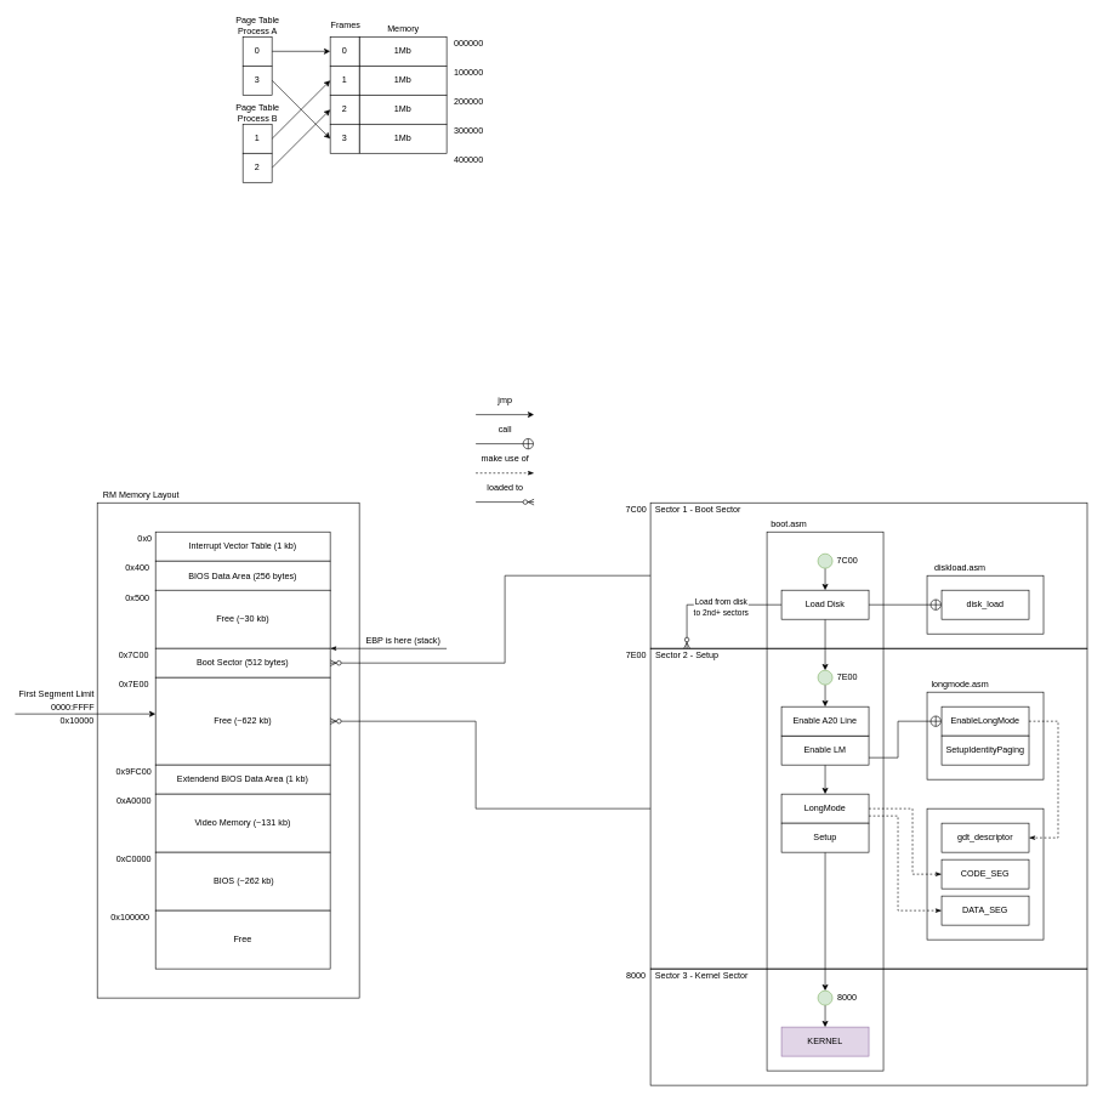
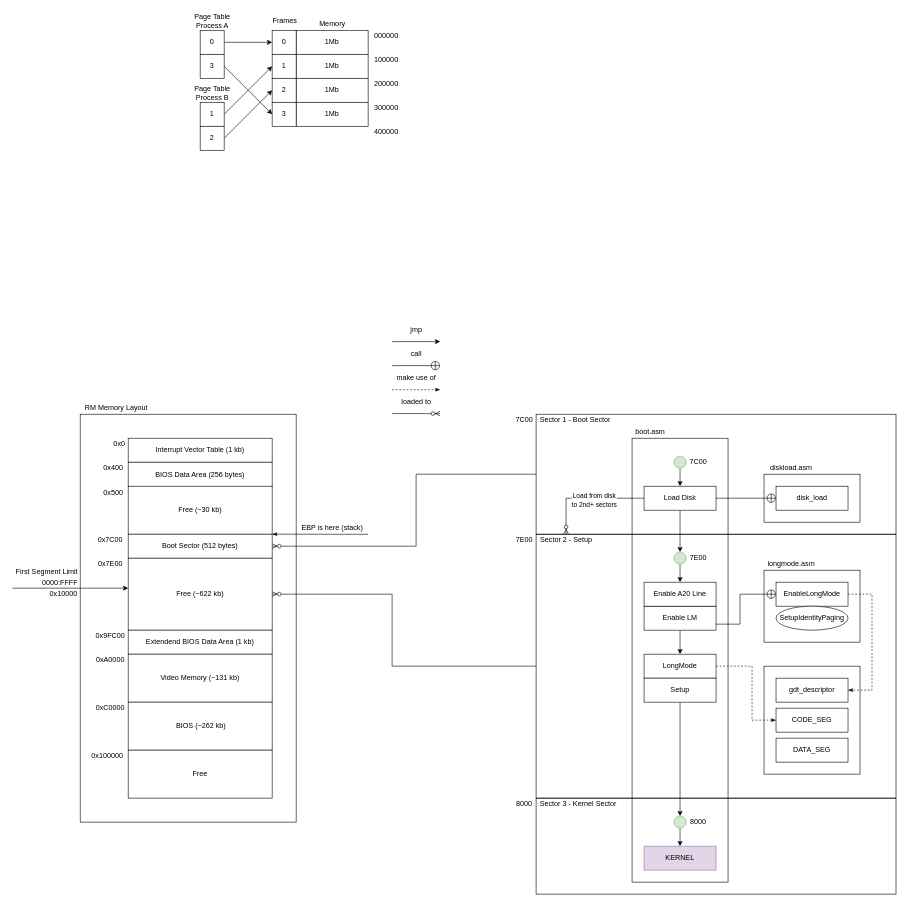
  <mxCell id="0" />
  <mxCell id="1" parent="0" />
  <mxCell id="2" value="" style="whiteSpace=wrap;html=1;fillColor=none;" parent="1" vertex="1"><mxGeometry x="893" y="1330" width="600" height="160" as="geometry" /></mxCell>
  <mxCell id="3" style="rounded=0;orthogonalLoop=1;jettySize=auto;html=1;exitX=0;exitY=0.5;exitDx=0;exitDy=0;entryX=1;entryY=0.5;entryDx=0;entryDy=0;endArrow=ERzeroToMany;endFill=1;edgeStyle=orthogonalEdgeStyle;" parent="1" source="4" target="48" edge="1"><mxGeometry relative="1" as="geometry"><Array as="points"><mxPoint x="653" y="1110" /><mxPoint x="653" y="990" /></Array></mxGeometry></mxCell>
  <mxCell id="4" value="" style="whiteSpace=wrap;html=1;fillColor=none;" parent="1" vertex="1"><mxGeometry x="893" y="890" width="600" height="440" as="geometry" /></mxCell>
  <mxCell id="5" style="rounded=0;orthogonalLoop=1;jettySize=auto;html=1;exitX=0;exitY=0.5;exitDx=0;exitDy=0;entryX=1;entryY=0.5;entryDx=0;entryDy=0;endArrow=ERzeroToMany;endFill=1;edgeStyle=orthogonalEdgeStyle;" parent="1" source="6" target="47" edge="1"><mxGeometry relative="1" as="geometry"><Array as="points"><mxPoint x="693" y="790" /><mxPoint x="693" y="910" /></Array></mxGeometry></mxCell>
  <mxCell id="6" value="" style="whiteSpace=wrap;html=1;fillColor=none;" parent="1" vertex="1"><mxGeometry x="893" y="690" width="600" height="200" as="geometry" /></mxCell>
  <mxCell id="7" value="" style="whiteSpace=wrap;html=1;fillColor=none;" parent="1" vertex="1"><mxGeometry x="1053" y="730" width="160" height="740" as="geometry" /></mxCell>
  <mxCell id="8" value="boot.asm" style="text;html=1;align=center;verticalAlign=middle;resizable=0;points=[];autosize=1;" parent="1" vertex="1"><mxGeometry x="1053" y="710" width="60" height="20" as="geometry" /></mxCell>
  <mxCell id="9" style="edgeStyle=orthogonalEdgeStyle;rounded=0;orthogonalLoop=1;jettySize=auto;html=1;exitX=1;exitY=0.5;exitDx=0;exitDy=0;startArrow=none;startFill=0;endArrow=circlePlus;endFill=0;entryX=0;entryY=0.5;entryDx=0;entryDy=0;" parent="1" source="13" target="18" edge="1"><mxGeometry relative="1" as="geometry" /></mxCell>
  <mxCell id="10" style="edgeStyle=orthogonalEdgeStyle;rounded=0;orthogonalLoop=1;jettySize=auto;html=1;exitX=0;exitY=0.5;exitDx=0;exitDy=0;entryX=0.5;entryY=0;entryDx=0;entryDy=0;entryPerimeter=0;endArrow=ERzeroToMany;endFill=1;" parent="1" source="13" target="20" edge="1"><mxGeometry relative="1" as="geometry" /></mxCell>
  <mxCell id="11" value="Load from disk&lt;br&gt;to 2nd+ sectors" style="edgeLabel;html=1;align=center;verticalAlign=middle;resizable=0;points=[];" parent="10" vertex="1" connectable="0"><mxGeometry x="-0.111" y="3" relative="1" as="geometry"><mxPoint as="offset" /></mxGeometry></mxCell>
  <mxCell id="12" style="edgeStyle=orthogonalEdgeStyle;rounded=0;orthogonalLoop=1;jettySize=auto;html=1;exitX=0.5;exitY=1;exitDx=0;exitDy=0;entryX=0.5;entryY=0;entryDx=0;entryDy=0;" parent="1" source="13" target="81" edge="1"><mxGeometry relative="1" as="geometry" /></mxCell>
  <mxCell id="13" value="Load Disk" style="whiteSpace=wrap;html=1;" parent="1" vertex="1"><mxGeometry x="1073" width="120" height="40" as="geometry" y="810" /></mxCell>
  <mxCell id="14" value="KERNEL" style="whiteSpace=wrap;html=1;fillColor=#e1d5e7;strokeColor=#9673a6;" parent="1" vertex="1"><mxGeometry x="1073" y="1410" width="120" height="40" as="geometry" /></mxCell>
  <mxCell id="15" value="" style="group" parent="1" vertex="1" connectable="0"><mxGeometry x="1293" y="770" width="160" height="120" as="geometry" /></mxCell>
  <mxCell id="16" value="" style="whiteSpace=wrap;html=1;fillColor=none;" parent="15" vertex="1"><mxGeometry x="-20" y="20" width="160" height="80" as="geometry" /></mxCell>
  <mxCell id="17" value="diskload.asm" style="text;html=1;align=center;verticalAlign=middle;resizable=0;points=[];autosize=1;" parent="15" vertex="1"><mxGeometry x="-20" width="90" height="20" as="geometry" /></mxCell>
  <mxCell id="18" value="disk_load" style="whiteSpace=wrap;html=1;" parent="15" vertex="1"><mxGeometry y="40" width="120" height="40" as="geometry" /></mxCell>
  <mxCell id="19" value="Sector 1 - Boot Sector" style="text;html=1;align=center;verticalAlign=middle;resizable=0;points=[];autosize=1;" parent="1" vertex="1"><mxGeometry x="893" y="690" width="130" height="20" as="geometry" /></mxCell>
  <mxCell id="20" value="Sector 2 - Setup" style="text;html=1;align=center;verticalAlign=middle;resizable=0;points=[];autosize=1;" parent="1" vertex="1"><mxGeometry x="893" y="890" width="100" height="20" as="geometry" /></mxCell>
  <mxCell id="21" style="edgeStyle=orthogonalEdgeStyle;rounded=0;orthogonalLoop=1;jettySize=auto;html=1;exitX=0.5;exitY=1;exitDx=0;exitDy=0;entryX=0.5;entryY=0;entryDx=0;entryDy=0;" parent="1" source="23" target="30" edge="1"><mxGeometry relative="1" as="geometry" /></mxCell>
  <mxCell id="22" style="edgeStyle=orthogonalEdgeStyle;rounded=0;orthogonalLoop=1;jettySize=auto;html=1;exitX=1;exitY=0.75;exitDx=0;exitDy=0;entryX=0;entryY=0.5;entryDx=0;entryDy=0;endFill=0;endArrow=circlePlus;startFill=0;" parent="1" source="23" target="72" edge="1"><mxGeometry relative="1" as="geometry"><Array as="points"><mxPoint x="1233" y="1040" /><mxPoint x="1233" y="990" /><mxPoint x="1293" y="990" /></Array></mxGeometry></mxCell>
  <mxCell id="23" value="Enable LM" style="whiteSpace=wrap;html=1;" parent="1" vertex="1"><mxGeometry x="1073" y="1010" width="120" height="40" as="geometry" /></mxCell>
  <mxCell id="24" value="" style="whiteSpace=wrap;html=1;fillColor=none;" parent="1" vertex="1"><mxGeometry x="1273" y="1110" width="160" height="180" as="geometry" /></mxCell>
  <mxCell id="25" value="gdt_descriptor" style="whiteSpace=wrap;html=1;" parent="1" vertex="1"><mxGeometry x="1293" y="1130" width="120" height="40" as="geometry" /></mxCell>
  <mxCell id="26" value="CODE_SEG" style="whiteSpace=wrap;html=1;" parent="1" vertex="1"><mxGeometry x="1293" y="1180" width="120" height="40" as="geometry" /></mxCell>
  <mxCell id="27" value="DATA_SEG" style="whiteSpace=wrap;html=1;" parent="1" vertex="1"><mxGeometry x="1293" y="1230" width="120" height="40" as="geometry" /></mxCell>
  <mxCell id="28" style="edgeStyle=orthogonalEdgeStyle;rounded=0;orthogonalLoop=1;jettySize=auto;html=1;exitX=1;exitY=0.5;exitDx=0;exitDy=0;entryX=0;entryY=0.5;entryDx=0;entryDy=0;dashed=1;endFill=1;endArrow=classicThin;" parent="1" source="30" target="26" edge="1"><mxGeometry relative="1" as="geometry"><Array as="points"><mxPoint x="1253" y="1110" /><mxPoint x="1253" y="1200" /></Array></mxGeometry></mxCell>
- <mxCell id="29" style="edgeStyle=orthogonalEdgeStyle;rounded=0;orthogonalLoop=1;jettySize=auto;html=1;exitX=1;exitY=0.75;exitDx=0;exitDy=0;entryX=0;entryY=0.5;entryDx=0;entryDy=0;dashed=1;endFill=1;endArrow=classicThin;" parent="1" source="30" target="27" edge="1"><mxGeometry relative="1" as="geometry"><Array as="points"><mxPoint x="1233" y="1120" /><mxPoint x="1233" y="1250" /></Array></mxGeometry></mxCell>
  <mxCell id="30" value="LongMode" style="whiteSpace=wrap;html=1;" parent="1" vertex="1"><mxGeometry x="1073" y="1090" width="120" height="40" as="geometry" /></mxCell>
  <mxCell id="31" style="edgeStyle=orthogonalEdgeStyle;rounded=0;orthogonalLoop=1;jettySize=auto;html=1;exitX=0.5;exitY=1;exitDx=0;exitDy=0;entryX=0.5;entryY=0;entryDx=0;entryDy=0;" parent="1" source="32" target="13" edge="1"><mxGeometry relative="1" as="geometry" /></mxCell>
  <mxCell id="32" value="" style="ellipse;whiteSpace=wrap;html=1;aspect=fixed;fillColor=#d5e8d4;strokeColor=#82b366;" parent="1" vertex="1"><mxGeometry x="1123" y="760" width="20" height="20" as="geometry" /></mxCell>
  <mxCell id="33" value="Enable A20 Line" style="whiteSpace=wrap;html=1;" parent="1" vertex="1"><mxGeometry x="1073" y="970" width="120" height="40" as="geometry" /></mxCell>
  <mxCell id="34" style="edgeStyle=orthogonalEdgeStyle;rounded=0;orthogonalLoop=1;jettySize=auto;html=1;startArrow=none;startFill=0;endArrow=circlePlus;endFill=0;" parent="1" edge="1"><mxGeometry relative="1" as="geometry"><mxPoint x="653" y="609" as="sourcePoint" /><mxPoint x="733" y="609" as="targetPoint" /></mxGeometry></mxCell>
  <mxCell id="35" value="call" style="text;html=1;align=center;verticalAlign=middle;resizable=0;points=[];autosize=1;" parent="1" vertex="1"><mxGeometry x="678" y="579" width="30" height="20" as="geometry" /></mxCell>
  <mxCell id="36" style="edgeStyle=orthogonalEdgeStyle;rounded=0;orthogonalLoop=1;jettySize=auto;html=1;startArrow=none;endArrow=classic;" parent="1" edge="1"><mxGeometry relative="1" as="geometry"><mxPoint x="653" y="569" as="sourcePoint" /><mxPoint x="733" y="569" as="targetPoint" /></mxGeometry></mxCell>
  <mxCell id="37" value="jmp" style="text;html=1;align=center;verticalAlign=middle;resizable=0;points=[];autosize=1;" parent="1" vertex="1"><mxGeometry x="678" y="539" width="30" height="20" as="geometry" /></mxCell>
  <mxCell id="38" style="edgeStyle=orthogonalEdgeStyle;rounded=0;orthogonalLoop=1;jettySize=auto;html=1;startArrow=none;endArrow=classicThin;dashed=1;endFill=1;" parent="1" edge="1"><mxGeometry relative="1" as="geometry"><mxPoint x="653" y="649.18" as="sourcePoint" /><mxPoint x="733" y="649.18" as="targetPoint" /></mxGeometry></mxCell>
  <mxCell id="39" value="make use of" style="text;html=1;align=center;verticalAlign=middle;resizable=0;points=[];autosize=1;" parent="1" vertex="1"><mxGeometry x="653" y="619.18" width="80" height="20" as="geometry" /></mxCell>
  <mxCell id="40" value="loaded to" style="text;html=1;align=center;verticalAlign=middle;resizable=0;points=[];autosize=1;" parent="1" vertex="1"><mxGeometry x="663" y="659" width="60" height="20" as="geometry" /></mxCell>
  <mxCell id="41" style="edgeStyle=orthogonalEdgeStyle;rounded=0;orthogonalLoop=1;jettySize=auto;html=1;startArrow=none;endArrow=ERzeroToMany;endFill=1;" parent="1" edge="1"><mxGeometry relative="1" as="geometry"><mxPoint x="653" y="689" as="sourcePoint" /><mxPoint x="733" y="689" as="targetPoint" /></mxGeometry></mxCell>
  <mxCell id="42" value="" style="group" parent="1" vertex="1" connectable="0"><mxGeometry x="133" y="670" width="360" height="700" as="geometry" /></mxCell>
  <mxCell id="43" value="" style="rounded=0;whiteSpace=wrap;html=1;fillColor=none;" parent="42" vertex="1"><mxGeometry y="20" width="360" height="680" as="geometry" /></mxCell>
  <mxCell id="44" value="&lt;div&gt;Interrupt Vector Table (1 kb)&lt;/div&gt;" style="rounded=0;whiteSpace=wrap;html=1;" parent="42" vertex="1"><mxGeometry x="80" y="60" width="240" height="40" as="geometry" /></mxCell>
  <mxCell id="45" value="&lt;div&gt;BIOS Data Area (256 bytes)&lt;/div&gt;" style="rounded=0;whiteSpace=wrap;html=1;" parent="42" vertex="1"><mxGeometry x="80" y="100" width="240" height="41" as="geometry" /></mxCell>
  <mxCell id="46" value="Free (~30 kb)" style="rounded=0;whiteSpace=wrap;html=1;" parent="42" vertex="1"><mxGeometry x="80" y="140" width="240" height="80" as="geometry" /></mxCell>
  <mxCell id="47" value="&lt;div&gt;Boot Sector (512 bytes)&lt;/div&gt;" style="rounded=0;whiteSpace=wrap;html=1;" parent="42" vertex="1"><mxGeometry x="80" y="220" width="240" height="40" as="geometry" /></mxCell>
  <mxCell id="48" value="&lt;div&gt;Free (~622 kb)&lt;/div&gt;" style="rounded=0;whiteSpace=wrap;html=1;" parent="42" vertex="1"><mxGeometry x="80" y="260" width="240" height="120" as="geometry" /></mxCell>
  <mxCell id="49" value="&lt;div&gt;Extendend BIOS Data Area (1 kb)&lt;/div&gt;" style="rounded=0;whiteSpace=wrap;html=1;" parent="42" vertex="1"><mxGeometry x="80" y="380" width="240" height="40" as="geometry" /></mxCell>
  <mxCell id="50" value="&lt;div&gt;Video Memory (~131 kb)&lt;/div&gt;" style="rounded=0;whiteSpace=wrap;html=1;" parent="42" vertex="1"><mxGeometry x="80" y="420" width="240" height="80" as="geometry" /></mxCell>
  <mxCell id="51" value="&lt;div&gt;&amp;nbsp;BIOS (~262 kb)&lt;/div&gt;" style="rounded=0;whiteSpace=wrap;html=1;" parent="42" vertex="1"><mxGeometry x="80" y="500" width="240" height="80" as="geometry" /></mxCell>
  <mxCell id="52" value="&lt;div&gt;Free&lt;/div&gt;" style="rounded=0;whiteSpace=wrap;html=1;" parent="42" vertex="1"><mxGeometry x="80" y="580" width="240" height="80" as="geometry" /></mxCell>
  <mxCell id="53" value="0x0" style="text;html=1;align=center;verticalAlign=middle;resizable=0;points=[];autosize=1;" parent="42" vertex="1"><mxGeometry x="50" y="60" width="30" height="20" as="geometry" /></mxCell>
  <mxCell id="54" value="0x400" style="text;html=1;align=center;verticalAlign=middle;resizable=0;points=[];autosize=1;" parent="42" vertex="1"><mxGeometry x="30" y="100" width="50" height="20" as="geometry" /></mxCell>
  <mxCell id="55" value="0x500" style="text;html=1;align=center;verticalAlign=middle;resizable=0;points=[];autosize=1;" parent="42" vertex="1"><mxGeometry x="30" y="141" width="50" height="20" as="geometry" /></mxCell>
  <mxCell id="56" value="0x7C00" style="text;html=1;align=center;verticalAlign=middle;resizable=0;points=[];autosize=1;" parent="42" vertex="1"><mxGeometry x="20" y="220" width="60" height="20" as="geometry" /></mxCell>
  <mxCell id="57" value="0x7E00" style="text;html=1;align=center;verticalAlign=middle;resizable=0;points=[];autosize=1;" parent="42" vertex="1"><mxGeometry x="20" y="260" width="60" height="20" as="geometry" /></mxCell>
  <mxCell id="58" value="0x9FC00" style="text;html=1;align=center;verticalAlign=middle;resizable=0;points=[];autosize=1;" parent="42" vertex="1"><mxGeometry x="20" y="380" width="60" height="20" as="geometry" /></mxCell>
  <mxCell id="59" value="0xA0000" style="text;html=1;align=center;verticalAlign=middle;resizable=0;points=[];autosize=1;" parent="42" vertex="1"><mxGeometry x="20" y="420" width="60" height="20" as="geometry" /></mxCell>
  <mxCell id="60" value="0xC0000" style="text;html=1;align=center;verticalAlign=middle;resizable=0;points=[];autosize=1;" parent="42" vertex="1"><mxGeometry x="20" y="500" width="60" height="20" as="geometry" /></mxCell>
  <mxCell id="61" value="0x100000" style="text;html=1;align=center;verticalAlign=middle;resizable=0;points=[];autosize=1;" parent="42" vertex="1"><mxGeometry x="10" y="580" width="70" height="20" as="geometry" /></mxCell>
  <mxCell id="62" value="RM Memory Layout" style="text;html=1;align=center;verticalAlign=middle;resizable=0;points=[];autosize=1;" parent="42" vertex="1"><mxGeometry width="120" height="20" as="geometry" /></mxCell>
  <mxCell id="63" value="EBP is here (stack)" style="text;html=1;align=center;verticalAlign=middle;resizable=0;points=[];autosize=1;" parent="1" vertex="1"><mxGeometry x="493" y="870" width="120" height="20" as="geometry" /></mxCell>
  <mxCell id="64" value="" style="endArrow=classicThin;html=1;endFill=1;" parent="1" edge="1"><mxGeometry width="50" height="50" relative="1" as="geometry"><mxPoint x="613" y="890.18" as="sourcePoint" /><mxPoint x="453" y="890" as="targetPoint" /></mxGeometry></mxCell>
  <mxCell id="65" value="0x10000" style="text;html=1;align=center;verticalAlign=middle;resizable=0;points=[];autosize=1;" parent="1" vertex="1"><mxGeometry x="77" y="981" width="56" height="18" as="geometry" /></mxCell>
  <mxCell id="66" value="" style="endArrow=classic;html=1;entryX=0;entryY=0.75;entryDx=0;entryDy=0;" parent="1" edge="1"><mxGeometry width="50" height="50" relative="1" as="geometry"><mxPoint x="20" y="980" as="sourcePoint" /><mxPoint x="213" y="980" as="targetPoint" /></mxGeometry></mxCell>
  <mxCell id="67" value="First Segment Limit" style="text;html=1;align=center;verticalAlign=middle;resizable=0;points=[];autosize=1;" parent="1" vertex="1"><mxGeometry x="20" y="944" width="113" height="18" as="geometry" /></mxCell>
  <mxCell id="68" value="0000:FFFF" style="text;html=1;align=center;verticalAlign=middle;resizable=0;points=[];autosize=1;" parent="1" vertex="1"><mxGeometry x="64" y="962" width="69" height="18" as="geometry" /></mxCell>
  <mxCell id="69" value="" style="whiteSpace=wrap;html=1;fillColor=none;" parent="1" vertex="1"><mxGeometry x="1273" y="950" width="160" height="120" as="geometry" /></mxCell>
  <mxCell id="70" value="longmode.asm" style="text;html=1;align=center;verticalAlign=middle;resizable=0;points=[];autosize=1;" parent="1" vertex="1"><mxGeometry x="1273" y="930" width="90" height="20" as="geometry" /></mxCell>
  <mxCell id="71" style="edgeStyle=orthogonalEdgeStyle;rounded=0;orthogonalLoop=1;jettySize=auto;html=1;exitX=1;exitY=0.5;exitDx=0;exitDy=0;entryX=1;entryY=0.5;entryDx=0;entryDy=0;dashed=1;endFill=1;endArrow=classicThin;" parent="1" source="72" target="25" edge="1"><mxGeometry relative="1" as="geometry"><Array as="points"><mxPoint x="1453" y="990" /><mxPoint x="1453" y="1150" /></Array></mxGeometry></mxCell>
  <mxCell id="72" value="EnableLongMode" style="whiteSpace=wrap;html=1;" parent="1" vertex="1"><mxGeometry x="1293" y="970" width="120" height="40" as="geometry" /></mxCell>
- <mxCell id="73" value="SetupIdentityPaging" style="whiteSpace=wrap;html=1;" parent="1" vertex="1"><mxGeometry x="1293" y="1010" width="120" height="40" as="geometry" /></mxCell>
+ <mxCell id="73" value="SetupIdentityPaging" style="ellipse;whiteSpace=wrap;html=1;" parent="1" vertex="1"><mxGeometry x="1293" y="1010" width="120" height="40" as="geometry" /></mxCell>
  <mxCell id="74" value="Sector 3 - Kernel Sector" style="text;html=1;align=center;verticalAlign=middle;resizable=0;points=[];autosize=1;" parent="1" vertex="1"><mxGeometry x="893" y="1330" width="140" height="20" as="geometry" /></mxCell>
  <mxCell id="75" style="edgeStyle=orthogonalEdgeStyle;rounded=0;orthogonalLoop=1;jettySize=auto;html=1;exitX=0.5;exitY=1;exitDx=0;exitDy=0;entryX=0.5;entryY=0;entryDx=0;entryDy=0;" parent="1" source="76" target="84" edge="1"><mxGeometry relative="1" as="geometry" /></mxCell>
  <mxCell id="76" value="Setup" style="whiteSpace=wrap;html=1;" parent="1" vertex="1"><mxGeometry x="1073" y="1130" width="120" height="40" as="geometry" /></mxCell>
  <mxCell id="77" value="7C00" style="text;html=1;align=center;verticalAlign=middle;resizable=0;points=[];autosize=1;" parent="1" vertex="1"><mxGeometry x="853" y="690" width="40" height="20" as="geometry" /></mxCell>
  <mxCell id="78" value="7E00" style="text;html=1;align=center;verticalAlign=middle;resizable=0;points=[];autosize=1;" parent="1" vertex="1"><mxGeometry x="853" y="890" width="40" height="20" as="geometry" /></mxCell>
  <mxCell id="79" value="8000" style="text;html=1;align=center;verticalAlign=middle;resizable=0;points=[];autosize=1;" parent="1" vertex="1"><mxGeometry x="853" y="1330" width="40" height="20" as="geometry" /></mxCell>
  <mxCell id="80" style="edgeStyle=orthogonalEdgeStyle;rounded=0;orthogonalLoop=1;jettySize=auto;html=1;exitX=0.5;exitY=1;exitDx=0;exitDy=0;entryX=0.5;entryY=0;entryDx=0;entryDy=0;" parent="1" source="81" target="33" edge="1"><mxGeometry relative="1" as="geometry" /></mxCell>
  <mxCell id="81" value="" style="ellipse;whiteSpace=wrap;html=1;aspect=fixed;fillColor=#d5e8d4;strokeColor=#82b366;" parent="1" vertex="1"><mxGeometry x="1123" y="920" width="20" height="20" as="geometry" /></mxCell>
  <mxCell id="82" value="7E00" style="text;html=1;align=center;verticalAlign=middle;resizable=0;points=[];autosize=1;" parent="1" vertex="1"><mxGeometry x="1143" y="920" width="40" height="20" as="geometry" /></mxCell>
  <mxCell id="83" style="edgeStyle=orthogonalEdgeStyle;rounded=0;orthogonalLoop=1;jettySize=auto;html=1;exitX=0.5;exitY=1;exitDx=0;exitDy=0;entryX=0.5;entryY=0;entryDx=0;entryDy=0;" parent="1" source="84" target="14" edge="1"><mxGeometry relative="1" as="geometry" /></mxCell>
  <mxCell id="84" value="" style="ellipse;whiteSpace=wrap;html=1;aspect=fixed;fillColor=#d5e8d4;strokeColor=#82b366;" parent="1" vertex="1"><mxGeometry x="1123" y="1360" width="20" height="20" as="geometry" /></mxCell>
  <mxCell id="85" value="8000" style="text;html=1;align=center;verticalAlign=middle;resizable=0;points=[];autosize=1;" parent="1" vertex="1"><mxGeometry x="1143" y="1360" width="40" height="20" as="geometry" /></mxCell>
  <mxCell id="86" value="7C00" style="text;html=1;align=center;verticalAlign=middle;resizable=0;points=[];autosize=1;" parent="1" vertex="1"><mxGeometry x="1143" y="760" width="40" height="20" as="geometry" /></mxCell>
  <mxCell id="87" value="1Mb" style="whiteSpace=wrap;html=1;" vertex="1" parent="1"><mxGeometry x="493" y="50" width="120" height="40" as="geometry" /></mxCell>
  <mxCell id="88" value="1Mb" style="whiteSpace=wrap;html=1;" vertex="1" parent="1"><mxGeometry x="493" y="90" width="120" height="40" as="geometry" /></mxCell>
  <mxCell id="89" value="&lt;span&gt;1Mb&lt;/span&gt;" style="whiteSpace=wrap;html=1;" vertex="1" parent="1"><mxGeometry x="493" y="130" width="120" height="40" as="geometry" /></mxCell>
  <mxCell id="90" value="&lt;span&gt;1Mb&lt;/span&gt;" style="whiteSpace=wrap;html=1;" vertex="1" parent="1"><mxGeometry x="493" y="170" width="120" height="40" as="geometry" /></mxCell>
  <mxCell id="91" value="000000" style="text;html=1;align=center;verticalAlign=middle;resizable=0;points=[];autosize=1;" vertex="1" parent="1"><mxGeometry x="613" y="50" width="60" height="20" as="geometry" /></mxCell>
  <mxCell id="92" value="100000" style="text;html=1;align=center;verticalAlign=middle;resizable=0;points=[];autosize=1;" vertex="1" parent="1"><mxGeometry x="613" y="90" width="60" height="20" as="geometry" /></mxCell>
  <mxCell id="93" value="200000" style="text;html=1;align=center;verticalAlign=middle;resizable=0;points=[];autosize=1;" vertex="1" parent="1"><mxGeometry x="613" y="130" width="60" height="20" as="geometry" /></mxCell>
  <mxCell id="94" value="300000" style="text;html=1;align=center;verticalAlign=middle;resizable=0;points=[];autosize=1;" vertex="1" parent="1"><mxGeometry x="613" y="170" width="60" height="20" as="geometry" /></mxCell>
  <mxCell id="95" value="400000" style="text;html=1;align=center;verticalAlign=middle;resizable=0;points=[];autosize=1;" vertex="1" parent="1"><mxGeometry x="613" y="210" width="60" height="20" as="geometry" /></mxCell>
  <mxCell id="96" style="edgeStyle=orthogonalEdgeStyle;rounded=0;orthogonalLoop=1;jettySize=auto;html=1;exitX=1;exitY=0.5;exitDx=0;exitDy=0;entryX=0;entryY=0.5;entryDx=0;entryDy=0;" edge="1" parent="1" source="97" target="99"><mxGeometry relative="1" as="geometry" /></mxCell>
  <mxCell id="97" value="0" style="whiteSpace=wrap;html=1;" vertex="1" parent="1"><mxGeometry x="333" y="50" width="40" height="40" as="geometry" /></mxCell>
  <mxCell id="98" value="Page Table&lt;br&gt;Process A" style="text;html=1;align=center;verticalAlign=middle;resizable=0;points=[];autosize=1;" vertex="1" parent="1"><mxGeometry x="313" y="20" width="80" height="30" as="geometry" /></mxCell>
  <mxCell id="99" value="0" style="whiteSpace=wrap;html=1;" vertex="1" parent="1"><mxGeometry x="453" y="50" width="40" height="40" as="geometry" /></mxCell>
  <mxCell id="100" value="Frames" style="text;html=1;align=center;verticalAlign=middle;resizable=0;points=[];autosize=1;" vertex="1" parent="1"><mxGeometry x="448" y="26" width="51" height="18" as="geometry" /></mxCell>
  <mxCell id="101" value="1" style="whiteSpace=wrap;html=1;" vertex="1" parent="1"><mxGeometry x="453" y="90" width="40" height="40" as="geometry" /></mxCell>
  <mxCell id="102" value="2" style="whiteSpace=wrap;html=1;" vertex="1" parent="1"><mxGeometry x="453" y="130" width="40" height="40" as="geometry" /></mxCell>
  <mxCell id="103" value="3" style="whiteSpace=wrap;html=1;" vertex="1" parent="1"><mxGeometry x="453" y="170" width="40" height="40" as="geometry" /></mxCell>
  <mxCell id="104" value="Memory" style="text;html=1;align=center;verticalAlign=middle;resizable=0;points=[];autosize=1;" vertex="1" parent="1"><mxGeometry x="523" y="30" width="60" height="20" as="geometry" /></mxCell>
  <mxCell id="105" style="rounded=0;orthogonalLoop=1;jettySize=auto;html=1;exitX=1;exitY=0.5;exitDx=0;exitDy=0;entryX=0;entryY=0.5;entryDx=0;entryDy=0;" edge="1" parent="1" source="106" target="101"><mxGeometry relative="1" as="geometry" /></mxCell>
  <mxCell id="106" value="1" style="whiteSpace=wrap;html=1;" vertex="1" parent="1"><mxGeometry x="333" y="170" width="40" height="40" as="geometry" /></mxCell>
  <mxCell id="107" value="Page Table&lt;br&gt;Process B" style="text;html=1;align=center;verticalAlign=middle;resizable=0;points=[];autosize=1;" vertex="1" parent="1"><mxGeometry x="313" y="140" width="80" height="30" as="geometry" /></mxCell>
  <mxCell id="108" style="rounded=0;orthogonalLoop=1;jettySize=auto;html=1;exitX=1;exitY=0.5;exitDx=0;exitDy=0;entryX=0;entryY=0.5;entryDx=0;entryDy=0;" edge="1" parent="1" source="109" target="103"><mxGeometry relative="1" as="geometry" /></mxCell>
  <mxCell id="109" value="3" style="whiteSpace=wrap;html=1;" vertex="1" parent="1"><mxGeometry x="333" y="90" width="40" height="40" as="geometry" /></mxCell>
  <mxCell id="110" style="edgeStyle=none;rounded=0;orthogonalLoop=1;jettySize=auto;html=1;exitX=1;exitY=0.5;exitDx=0;exitDy=0;entryX=0;entryY=0.5;entryDx=0;entryDy=0;" edge="1" parent="1" source="111" target="102"><mxGeometry relative="1" as="geometry" /></mxCell>
  <mxCell id="111" value="2" style="whiteSpace=wrap;html=1;" vertex="1" parent="1"><mxGeometry x="333" y="210" width="40" height="40" as="geometry" /></mxCell>
